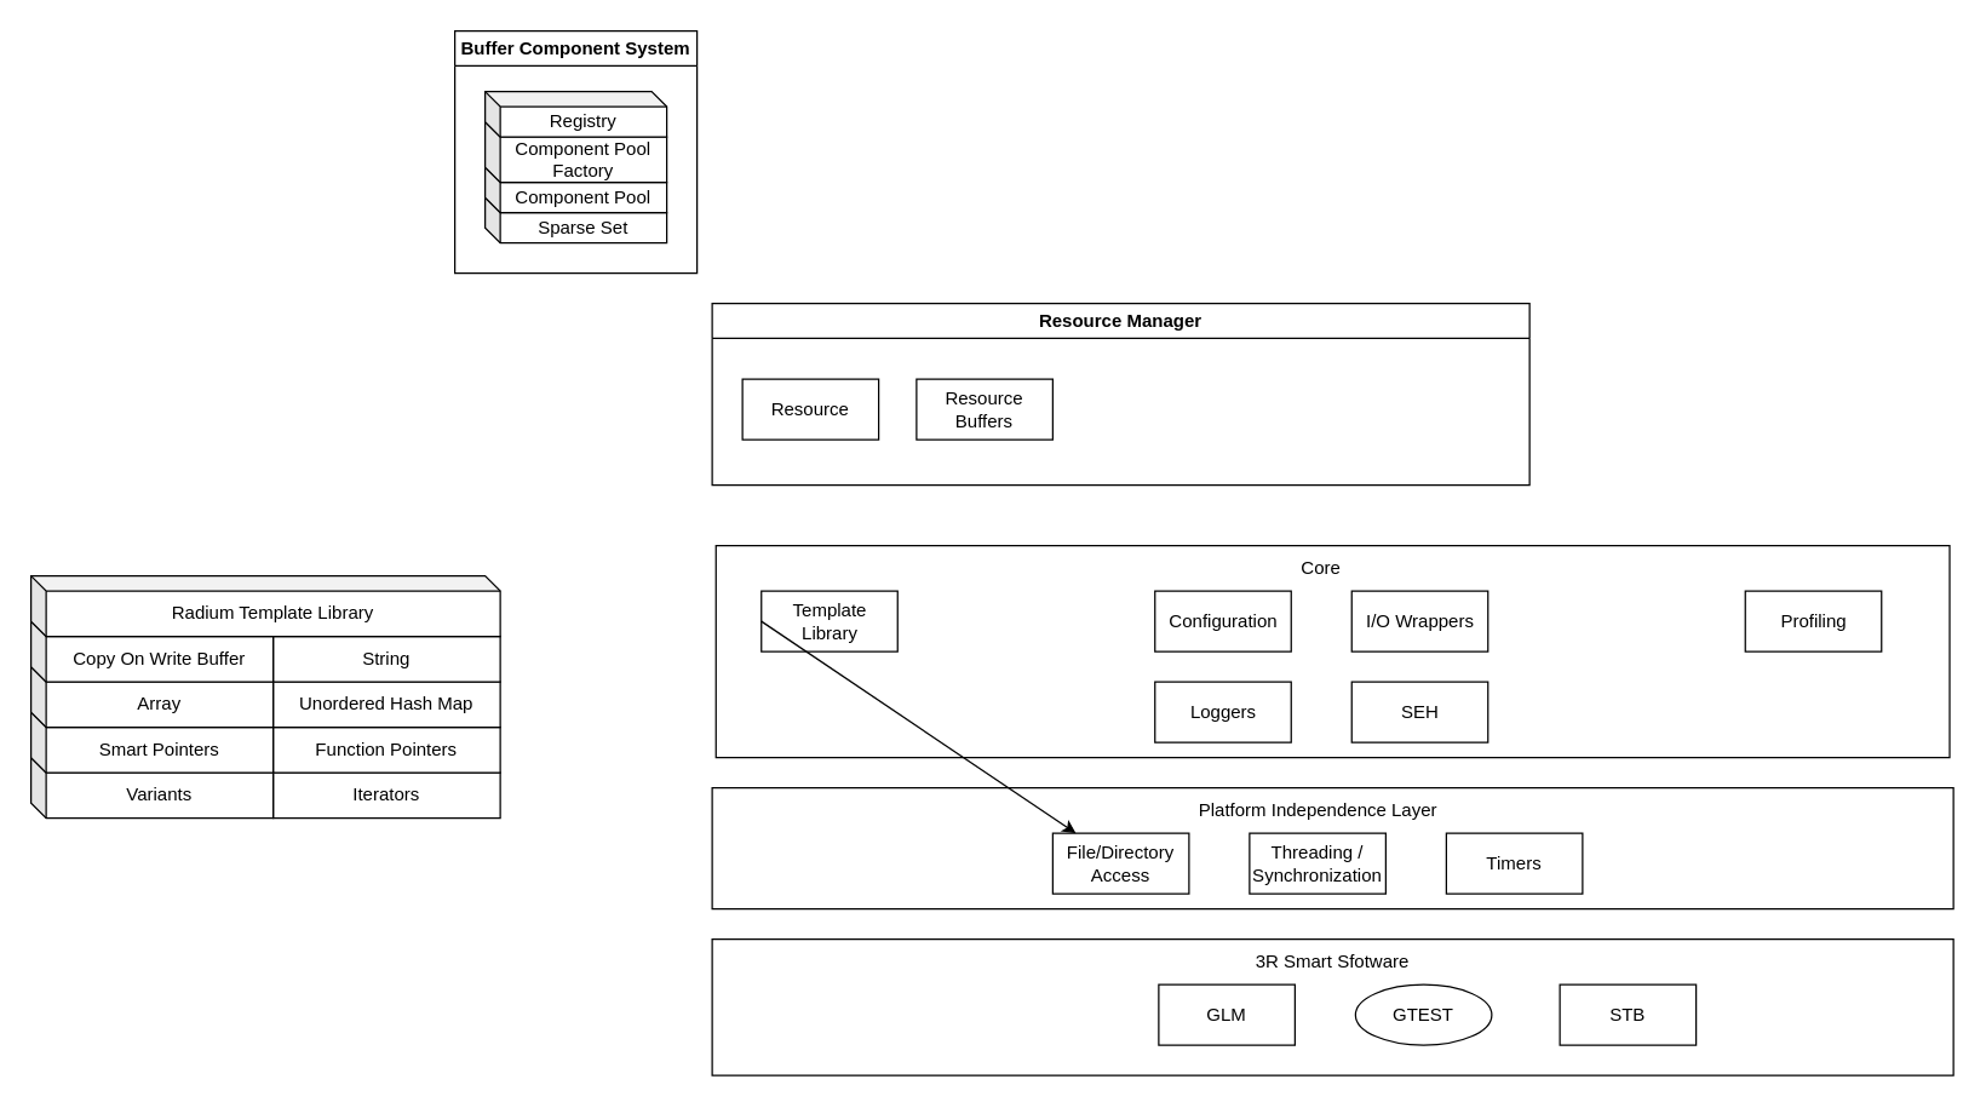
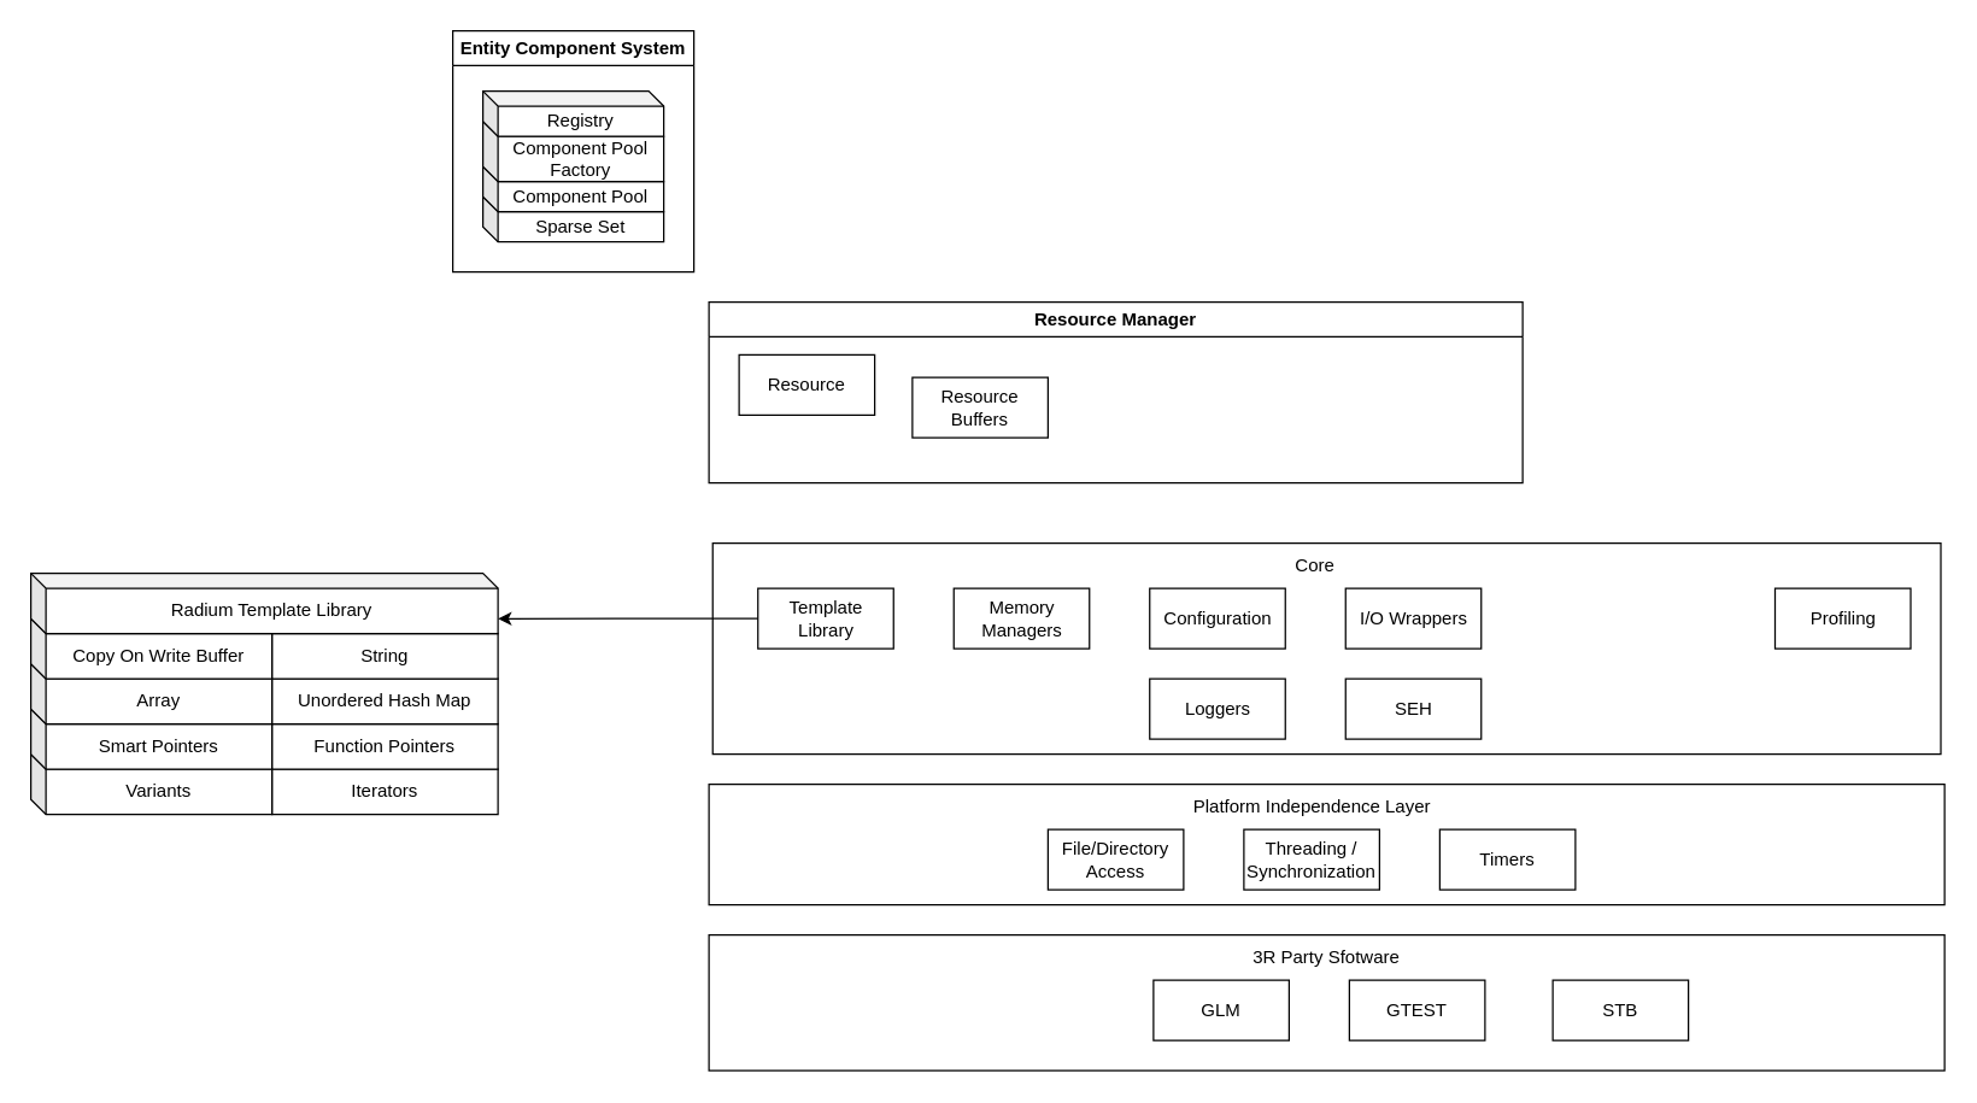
  <mxCell id="0" />
  <mxCell id="1" parent="0" />
  <mxCell id="2" value="Iterators" style="shape=cube;whiteSpace=wrap;html=1;boundedLbl=1;backgroundOutline=1;darkOpacity=0.05;darkOpacity2=0.1;size=10;" parent="1" vertex="1"><mxGeometry x="170" y="500" width="160" height="40" as="geometry" /></mxCell>
  <mxCell id="3" value="Function Pointers" style="shape=cube;whiteSpace=wrap;html=1;boundedLbl=1;backgroundOutline=1;darkOpacity=0.05;darkOpacity2=0.1;size=10;" parent="1" vertex="1"><mxGeometry x="170" y="470" width="160" height="40" as="geometry" /></mxCell>
  <mxCell id="4" value="Unordered Hash Map" style="shape=cube;whiteSpace=wrap;html=1;boundedLbl=1;backgroundOutline=1;darkOpacity=0.05;darkOpacity2=0.1;size=10;" parent="1" vertex="1"><mxGeometry x="170" y="440" width="160" height="40" as="geometry" /></mxCell>
  <mxCell id="5" value="String" style="shape=cube;whiteSpace=wrap;html=1;boundedLbl=1;backgroundOutline=1;darkOpacity=0.05;darkOpacity2=0.1;size=10;" parent="1" vertex="1"><mxGeometry x="170" y="410" width="160" height="40" as="geometry" /></mxCell>
  <mxCell id="6" value="Variants" style="shape=cube;whiteSpace=wrap;html=1;boundedLbl=1;backgroundOutline=1;darkOpacity=0.05;darkOpacity2=0.1;size=10;" parent="1" vertex="1"><mxGeometry x="20" y="500" width="160" height="40" as="geometry" /></mxCell>
  <mxCell id="7" value="Smart Pointers" style="shape=cube;whiteSpace=wrap;html=1;boundedLbl=1;backgroundOutline=1;darkOpacity=0.05;darkOpacity2=0.1;size=10;" parent="1" vertex="1"><mxGeometry x="20" y="470" width="160" height="40" as="geometry" /></mxCell>
  <mxCell id="8" value="Array" style="shape=cube;whiteSpace=wrap;html=1;boundedLbl=1;backgroundOutline=1;darkOpacity=0.05;darkOpacity2=0.1;size=10;" parent="1" vertex="1"><mxGeometry x="20" y="440" width="160" height="40" as="geometry" /></mxCell>
  <mxCell id="9" value="Copy On Write Buffer" style="shape=cube;whiteSpace=wrap;html=1;boundedLbl=1;backgroundOutline=1;darkOpacity=0.05;darkOpacity2=0.1;size=10;" parent="1" vertex="1"><mxGeometry x="20" y="410" width="160" height="40" as="geometry" /></mxCell>
  <mxCell id="10" value="&lt;h1 style=&quot;&quot;&gt;&lt;br&gt;&lt;/h1&gt;" style="rounded=0;whiteSpace=wrap;html=1;align=center;" parent="1" vertex="1"><mxGeometry x="470" y="620" width="820" height="90" as="geometry" /></mxCell>
- <mxCell id="11" value="3R Smart Sfotware" style="text;html=1;strokeColor=none;fillColor=none;align=center;verticalAlign=middle;whiteSpace=wrap;rounded=0;" parent="1" vertex="1"><mxGeometry x="805" y="620" width="150" height="30" as="geometry" /></mxCell>
+ <mxCell id="11" value="3R Party Sfotware" style="text;html=1;strokeColor=none;fillColor=none;align=center;verticalAlign=middle;whiteSpace=wrap;rounded=0;" parent="1" vertex="1"><mxGeometry x="805" y="620" width="150" height="30" as="geometry" /></mxCell>
  <mxCell id="12" value="GLM" style="rounded=0;whiteSpace=wrap;html=1;" parent="1" vertex="1"><mxGeometry x="765" y="650" width="90" height="40" as="geometry" /></mxCell>
- <mxCell id="13" value="GTEST" style="ellipse;whiteSpace=wrap;html=1;" parent="1" vertex="1"><mxGeometry x="895" y="650" width="90" height="40" as="geometry" /></mxCell>
+ <mxCell id="13" value="GTEST" style="rounded=0;whiteSpace=wrap;html=1;" parent="1" vertex="1"><mxGeometry x="895" y="650" width="90" height="40" as="geometry" /></mxCell>
  <mxCell id="14" value="STB" style="rounded=0;whiteSpace=wrap;html=1;" parent="1" vertex="1"><mxGeometry x="1030" y="650" width="90" height="40" as="geometry" /></mxCell>
  <mxCell id="15" value="&lt;h1 style=&quot;&quot;&gt;&lt;br&gt;&lt;/h1&gt;" style="rounded=0;whiteSpace=wrap;html=1;align=center;" parent="1" vertex="1"><mxGeometry x="470" y="520" width="820" height="80" as="geometry" /></mxCell>
  <mxCell id="16" value="Platform Independence Layer" style="text;html=1;strokeColor=none;fillColor=none;align=center;verticalAlign=middle;whiteSpace=wrap;rounded=0;" parent="1" vertex="1"><mxGeometry x="777.5" y="520" width="185" height="30" as="geometry" /></mxCell>
  <mxCell id="17" value="File/Directory Access" style="rounded=0;whiteSpace=wrap;html=1;" parent="1" vertex="1"><mxGeometry x="695" y="550" width="90" height="40" as="geometry" /></mxCell>
  <mxCell id="18" value="Threading / Synchronization" style="rounded=0;whiteSpace=wrap;html=1;" parent="1" vertex="1"><mxGeometry x="825" y="550" width="90" height="40" as="geometry" /></mxCell>
  <mxCell id="19" value="Timers" style="rounded=0;whiteSpace=wrap;html=1;" parent="1" vertex="1"><mxGeometry x="955" y="550" width="90" height="40" as="geometry" /></mxCell>
  <mxCell id="20" value="&lt;h1 style=&quot;&quot;&gt;&lt;br&gt;&lt;/h1&gt;" style="rounded=0;whiteSpace=wrap;html=1;align=center;" parent="1" vertex="1"><mxGeometry x="472.5" y="360" width="815" height="140" as="geometry" /></mxCell>
  <mxCell id="21" value="Core" style="text;html=1;strokeColor=none;fillColor=none;align=center;verticalAlign=middle;whiteSpace=wrap;rounded=0;" parent="1" vertex="1"><mxGeometry x="780" y="360" width="185" height="30" as="geometry" /></mxCell>
  <mxCell id="22" value="Template Library" style="rounded=0;whiteSpace=wrap;html=1;" parent="1" vertex="1"><mxGeometry x="502.5" y="390" width="90" height="40" as="geometry" /></mxCell>
+ <mxCell id="23" value="Memory Managers" style="rounded=0;whiteSpace=wrap;html=1;" parent="1" vertex="1"><mxGeometry x="632.5" y="390" width="90" height="40" as="geometry" /></mxCell>
  <mxCell id="24" value="Configuration" style="rounded=0;whiteSpace=wrap;html=1;" parent="1" vertex="1"><mxGeometry x="762.5" y="390" width="90" height="40" as="geometry" /></mxCell>
  <mxCell id="25" value="I/O Wrappers" style="rounded=0;whiteSpace=wrap;html=1;" parent="1" vertex="1"><mxGeometry x="892.5" y="390" width="90" height="40" as="geometry" /></mxCell>
- <mxCell id="26" value="Profiling" style="rounded=0;whiteSpace=wrap;html=1;" parent="1" vertex="1"><mxGeometry x="1152.5" y="390" width="90" height="40" as="geometry" /></mxCell>
+ <mxCell id="26" value="Profiling" style="rounded=0;whiteSpace=wrap;html=1;" parent="1" vertex="1"><mxGeometry x="1177.5" y="390" width="90" height="40" as="geometry" /></mxCell>
  <mxCell id="27" value="SEH" style="rounded=0;whiteSpace=wrap;html=1;" parent="1" vertex="1"><mxGeometry x="892.5" y="450" width="90" height="40" as="geometry" /></mxCell>
  <mxCell id="28" value="Loggers" style="rounded=0;whiteSpace=wrap;html=1;" parent="1" vertex="1"><mxGeometry x="762.5" y="450" width="90" height="40" as="geometry" /></mxCell>
  <mxCell id="29" value="Radium Template Library" style="shape=cube;whiteSpace=wrap;html=1;boundedLbl=1;backgroundOutline=1;darkOpacity=0.05;darkOpacity2=0.1;size=10;" parent="1" vertex="1"><mxGeometry x="20" y="380" width="310" height="40" as="geometry" /></mxCell>
- <mxCell id="30" value="" style="endArrow=classic;html=1;rounded=0;exitX=0;exitY=0.5;exitDx=0;exitDy=0;" parent="1" source="22" target="17" edge="1"><mxGeometry width="50" height="50" relative="1" as="geometry"><mxPoint x="460" y="500" as="sourcePoint" /><mxPoint x="510" y="450" as="targetPoint" /></mxGeometry></mxCell>
+ <mxCell id="30" value="" style="endArrow=classic;html=1;rounded=0;exitX=0;exitY=0.5;exitDx=0;exitDy=0;entryX=1;entryY=0.753;entryDx=0;entryDy=0;entryPerimeter=0;" parent="1" source="22" target="29" edge="1"><mxGeometry width="50" height="50" relative="1" as="geometry"><mxPoint x="460" y="500" as="sourcePoint" /><mxPoint x="510" y="450" as="targetPoint" /></mxGeometry></mxCell>
  <mxCell id="31" value="Resource Manager" style="swimlane;whiteSpace=wrap;html=1;" parent="1" vertex="1"><mxGeometry x="470" y="200" width="540" height="120" as="geometry" /></mxCell>
- <mxCell id="32" value="Resource" style="rounded=0;whiteSpace=wrap;html=1;" vertex="1" parent="31"><mxGeometry x="20" y="50" width="90" height="40" as="geometry" /></mxCell>
+ <mxCell id="32" value="Resource" style="rounded=0;whiteSpace=wrap;html=1;" vertex="1" parent="31"><mxGeometry x="20" y="35" width="90" height="40" as="geometry" /></mxCell>
  <mxCell id="33" value="Resource Buffers" style="rounded=0;whiteSpace=wrap;html=1;" vertex="1" parent="31"><mxGeometry x="135" y="50" width="90" height="40" as="geometry" /></mxCell>
- <mxCell id="34" value="Buffer Component System" style="swimlane;whiteSpace=wrap;html=1;" parent="1" vertex="1"><mxGeometry x="300" y="20" width="160" height="160" as="geometry" /></mxCell>
+ <mxCell id="34" value="Entity Component System" style="swimlane;whiteSpace=wrap;html=1;" parent="1" vertex="1"><mxGeometry x="300" y="20" width="160" height="160" as="geometry" /></mxCell>
  <mxCell id="35" value="Sparse Set" style="shape=cube;whiteSpace=wrap;html=1;boundedLbl=1;backgroundOutline=1;darkOpacity=0.05;darkOpacity2=0.1;size=10;" parent="34" vertex="1"><mxGeometry x="20" y="110" width="120" height="30" as="geometry" /></mxCell>
  <mxCell id="36" value="Component Pool" style="shape=cube;whiteSpace=wrap;html=1;boundedLbl=1;backgroundOutline=1;darkOpacity=0.05;darkOpacity2=0.1;size=10;" parent="34" vertex="1"><mxGeometry x="20" y="90" width="120" height="30" as="geometry" /></mxCell>
  <mxCell id="37" value="Component Pool Factory" style="shape=cube;whiteSpace=wrap;html=1;boundedLbl=1;backgroundOutline=1;darkOpacity=0.05;darkOpacity2=0.1;size=10;" parent="34" vertex="1"><mxGeometry x="20" y="60" width="120" height="40" as="geometry" /></mxCell>
  <mxCell id="38" value="Registry" style="shape=cube;whiteSpace=wrap;html=1;boundedLbl=1;backgroundOutline=1;darkOpacity=0.05;darkOpacity2=0.1;size=10;" parent="34" vertex="1"><mxGeometry x="20" y="40" width="120" height="30" as="geometry" /></mxCell>
